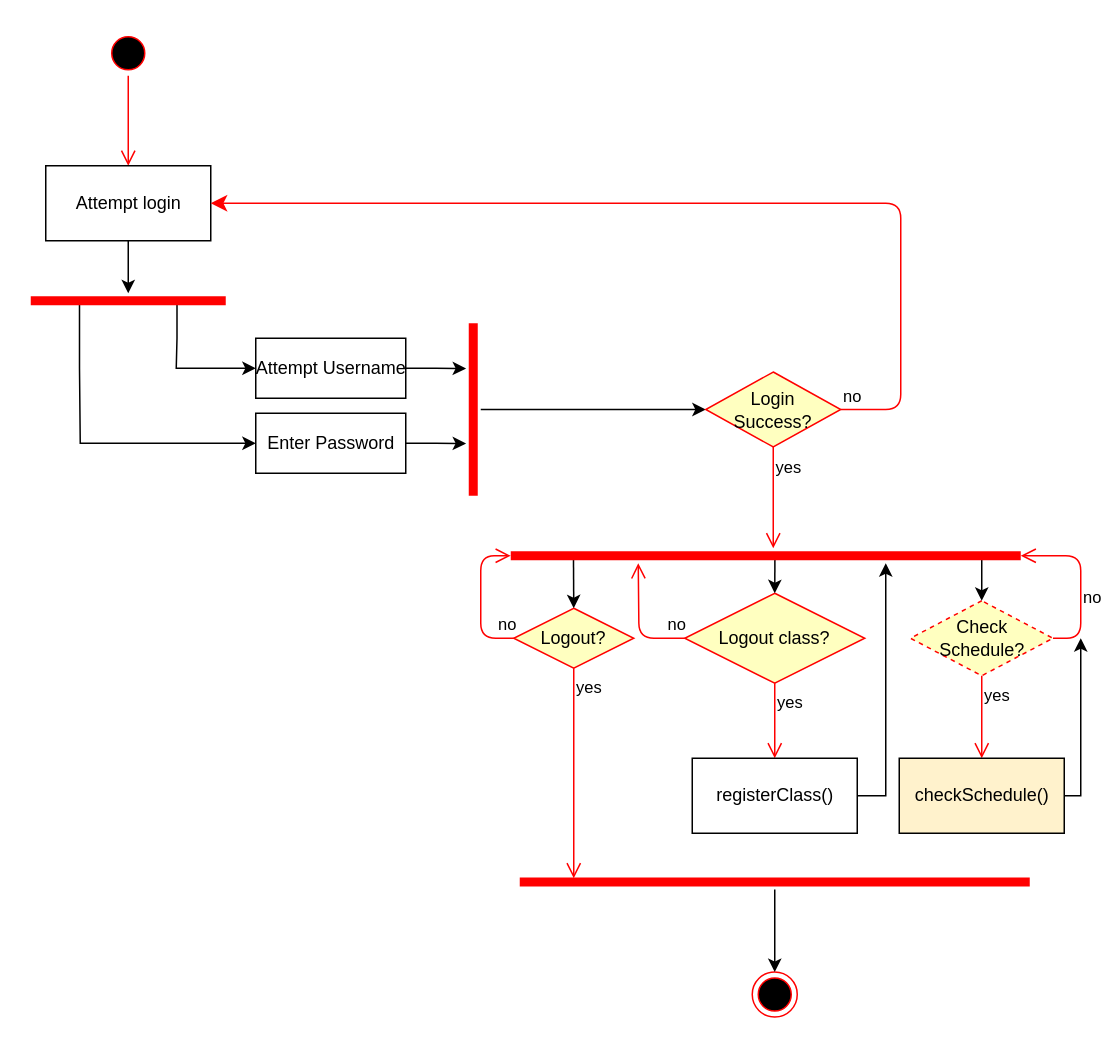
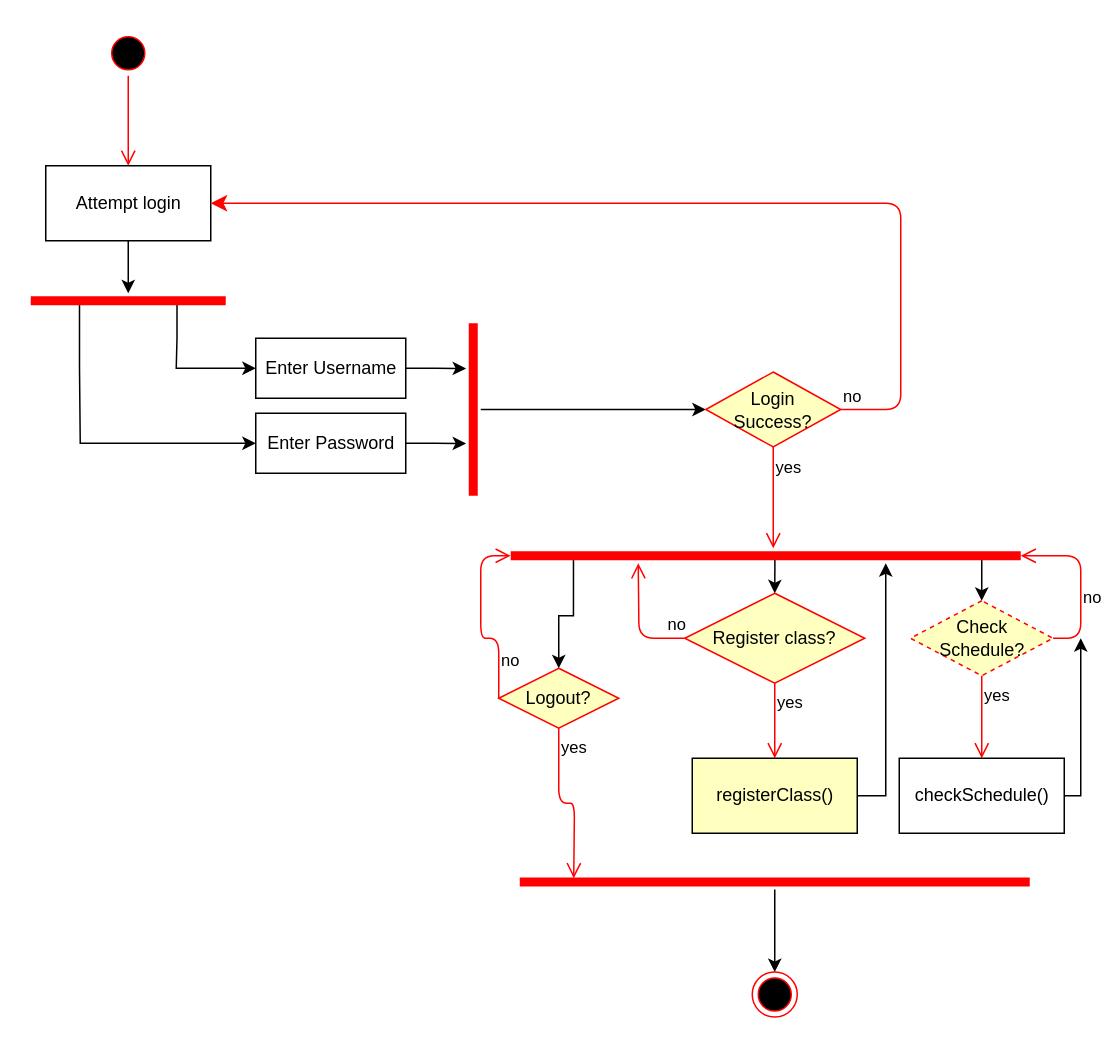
  <mxCell id="0" />
  <mxCell id="1" parent="0" />
  <mxCell id="2" value="" style="ellipse;html=1;shape=startState;fillColor=#000000;strokeColor=#ff0000;" parent="1" vertex="1"><mxGeometry x="70" y="20" width="30" height="30" as="geometry" /></mxCell>
  <mxCell id="3" value="" style="edgeStyle=orthogonalEdgeStyle;html=1;verticalAlign=bottom;endArrow=open;endSize=8;strokeColor=#ff0000;" parent="1" source="2" edge="1"><mxGeometry relative="1" as="geometry"><mxPoint x="85" y="110" as="targetPoint" /></mxGeometry></mxCell>
  <mxCell id="4" style="edgeStyle=orthogonalEdgeStyle;rounded=0;orthogonalLoop=1;jettySize=auto;html=1;exitX=0.5;exitY=1;exitDx=0;exitDy=0;" parent="1" source="5" edge="1"><mxGeometry relative="1" as="geometry"><mxPoint x="85" y="195" as="targetPoint" /></mxGeometry></mxCell>
  <mxCell id="5" value="Attempt login" style="html=1;" parent="1" vertex="1"><mxGeometry x="30" y="110" width="110" height="50" as="geometry" /></mxCell>
- <mxCell id="6" value="Logout class?" style="rhombus;whiteSpace=wrap;html=1;fillColor=#ffffc0;strokeColor=#ff0000;" parent="1" vertex="1"><mxGeometry x="456" y="395" width="120" height="60" as="geometry" /></mxCell>
+ <mxCell id="6" value="Register class?" style="rhombus;whiteSpace=wrap;html=1;fillColor=#ffffc0;strokeColor=#ff0000;" parent="1" vertex="1"><mxGeometry x="456" y="395" width="120" height="60" as="geometry" /></mxCell>
  <mxCell id="7" value="no" style="edgeStyle=orthogonalEdgeStyle;html=1;align=left;verticalAlign=bottom;endArrow=open;endSize=8;strokeColor=#ff0000;exitX=0;exitY=0.5;exitDx=0;exitDy=0;" parent="1" source="6" edge="1"><mxGeometry x="-0.666" relative="1" as="geometry"><mxPoint x="425" y="375" as="targetPoint" /><mxPoint as="offset" /></mxGeometry></mxCell>
  <mxCell id="8" value="yes" style="edgeStyle=orthogonalEdgeStyle;html=1;align=left;verticalAlign=top;endArrow=open;endSize=8;strokeColor=#ff0000;" parent="1" source="6" edge="1"><mxGeometry x="-1" relative="1" as="geometry"><mxPoint x="516" y="505" as="targetPoint" /></mxGeometry></mxCell>
  <mxCell id="9" value="Check Schedule?" style="rhombus;whiteSpace=wrap;html=1;fillColor=#ffffc0;strokeColor=#ff0000;flipV=0;flipH=1;direction=east;dashed=1;" parent="1" vertex="1"><mxGeometry x="606.5" y="400" width="95" height="50" as="geometry" /></mxCell>
  <mxCell id="10" value="no" style="edgeStyle=orthogonalEdgeStyle;html=1;align=left;verticalAlign=bottom;endArrow=open;endSize=8;strokeColor=#ff0000;exitX=1;exitY=0.5;exitDx=0;exitDy=0;entryX=1;entryY=0.5;entryDx=0;entryDy=0;entryPerimeter=0;" parent="1" source="9" target="31" edge="1"><mxGeometry x="-0.676" y="18" relative="1" as="geometry"><mxPoint x="729" y="440" as="targetPoint" /><mxPoint x="654" y="410" as="sourcePoint" /><Array as="points"><mxPoint x="720" y="425" /><mxPoint x="720" y="370" /></Array><mxPoint as="offset" /></mxGeometry></mxCell>
  <mxCell id="11" value="yes" style="edgeStyle=orthogonalEdgeStyle;html=1;align=left;verticalAlign=top;endArrow=open;endSize=8;strokeColor=#ff0000;exitX=0.5;exitY=1;exitDx=0;exitDy=0;" parent="1" source="9" edge="1"><mxGeometry x="-1" relative="1" as="geometry"><mxPoint x="654" y="505" as="targetPoint" /></mxGeometry></mxCell>
  <mxCell id="12" style="edgeStyle=orthogonalEdgeStyle;rounded=0;orthogonalLoop=1;jettySize=auto;html=1;exitX=0.25;exitY=0.5;exitDx=0;exitDy=0;exitPerimeter=0;" parent="1" source="14" edge="1"><mxGeometry relative="1" as="geometry"><mxPoint x="170" y="295" as="targetPoint" /><Array as="points"><mxPoint x="53" y="245" /><mxPoint x="53" y="285" /></Array></mxGeometry></mxCell>
  <mxCell id="13" style="edgeStyle=orthogonalEdgeStyle;rounded=0;orthogonalLoop=1;jettySize=auto;html=1;exitX=0.75;exitY=0.5;exitDx=0;exitDy=0;exitPerimeter=0;" parent="1" source="14" edge="1"><mxGeometry relative="1" as="geometry"><mxPoint x="170" y="245" as="targetPoint" /><Array as="points"><mxPoint x="117" y="225" /><mxPoint x="117" y="245" /></Array></mxGeometry></mxCell>
  <mxCell id="14" value="" style="shape=line;html=1;strokeWidth=6;strokeColor=#ff0000;" parent="1" vertex="1"><mxGeometry x="20" y="195" width="130" height="10" as="geometry" /></mxCell>
  <mxCell id="15" style="edgeStyle=orthogonalEdgeStyle;rounded=0;orthogonalLoop=1;jettySize=auto;html=1;exitX=1;exitY=0.5;exitDx=0;exitDy=0;" parent="1" source="16" edge="1"><mxGeometry relative="1" as="geometry"><mxPoint x="310.238" y="245.143" as="targetPoint" /></mxGeometry></mxCell>
- <mxCell id="16" value="Attempt Username" style="html=1;" parent="1" vertex="1"><mxGeometry x="170" y="225" width="100" height="40" as="geometry" /></mxCell>
+ <mxCell id="16" value="Enter Username" style="html=1;" parent="1" vertex="1"><mxGeometry x="170" y="225" width="100" height="40" as="geometry" /></mxCell>
  <mxCell id="17" style="edgeStyle=orthogonalEdgeStyle;rounded=0;orthogonalLoop=1;jettySize=auto;html=1;exitX=1;exitY=0.5;exitDx=0;exitDy=0;" parent="1" source="18" edge="1"><mxGeometry relative="1" as="geometry"><mxPoint x="310.238" y="295.143" as="targetPoint" /></mxGeometry></mxCell>
  <mxCell id="18" value="Enter Password" style="html=1;" parent="1" vertex="1"><mxGeometry x="170" y="275" width="100" height="40" as="geometry" /></mxCell>
  <mxCell id="19" style="edgeStyle=orthogonalEdgeStyle;rounded=0;orthogonalLoop=1;jettySize=auto;html=1;entryX=0;entryY=0.5;entryDx=0;entryDy=0;" parent="1" source="20" target="21" edge="1"><mxGeometry relative="1" as="geometry" /></mxCell>
  <mxCell id="20" value="" style="shape=line;html=1;strokeWidth=6;strokeColor=#ff0000;direction=south;" parent="1" vertex="1"><mxGeometry x="310" y="215" width="10" height="115" as="geometry" /></mxCell>
  <mxCell id="21" value="Login&lt;br&gt;Success?&lt;br&gt;" style="rhombus;whiteSpace=wrap;html=1;fillColor=#ffffc0;strokeColor=#ff0000;" parent="1" vertex="1"><mxGeometry x="470" y="247.5" width="90" height="50" as="geometry" /></mxCell>
  <mxCell id="22" value="no" style="edgeStyle=orthogonalEdgeStyle;html=1;align=left;verticalAlign=bottom;endArrow=classic;endSize=8;strokeColor=#ff0000;entryX=1;entryY=0.5;entryDx=0;entryDy=0;" parent="1" source="21" target="5" edge="1"><mxGeometry x="-1" relative="1" as="geometry"><mxPoint x="500" y="145" as="targetPoint" /><Array as="points"><mxPoint x="600" y="272" /><mxPoint x="600" y="135" /></Array></mxGeometry></mxCell>
  <mxCell id="23" value="yes" style="edgeStyle=orthogonalEdgeStyle;html=1;align=left;verticalAlign=top;endArrow=open;endSize=8;strokeColor=#ff0000;exitX=0.5;exitY=1;exitDx=0;exitDy=0;" parent="1" source="21" edge="1"><mxGeometry x="-1" relative="1" as="geometry"><mxPoint x="515" y="365" as="targetPoint" /></mxGeometry></mxCell>
- <mxCell id="24" value="Logout?" style="rhombus;whiteSpace=wrap;html=1;fillColor=#ffffc0;strokeColor=#ff0000;" parent="1" vertex="1"><mxGeometry x="342" y="405" width="80" height="40" as="geometry" /></mxCell>
+ <mxCell id="24" value="Logout?" style="rhombus;whiteSpace=wrap;html=1;fillColor=#ffffc0;strokeColor=#ff0000;" parent="1" vertex="1"><mxGeometry x="332" y="445" width="80" height="40" as="geometry" /></mxCell>
  <mxCell id="25" value="no" style="edgeStyle=orthogonalEdgeStyle;html=1;align=left;verticalAlign=bottom;endArrow=open;endSize=8;strokeColor=#ff0000;exitX=0;exitY=0.5;exitDx=0;exitDy=0;entryX=0;entryY=0.5;entryDx=0;entryDy=0;entryPerimeter=0;" parent="1" source="24" target="31" edge="1"><mxGeometry x="-0.753" relative="1" as="geometry"><mxPoint x="312" y="440" as="targetPoint" /><Array as="points"><mxPoint x="320" y="425" /><mxPoint x="320" y="370" /></Array><mxPoint as="offset" /></mxGeometry></mxCell>
  <mxCell id="26" value="yes" style="edgeStyle=orthogonalEdgeStyle;html=1;align=left;verticalAlign=top;endArrow=open;endSize=8;strokeColor=#ff0000;exitX=0.5;exitY=1;exitDx=0;exitDy=0;" parent="1" source="24" edge="1"><mxGeometry x="-1" relative="1" as="geometry"><mxPoint x="382" y="585" as="targetPoint" /></mxGeometry></mxCell>
  <mxCell id="27" value="" style="ellipse;html=1;shape=endState;fillColor=#000000;strokeColor=#ff0000;" parent="1" vertex="1"><mxGeometry x="501" y="647.5" width="30" height="30" as="geometry" /></mxCell>
  <mxCell id="28" style="edgeStyle=orthogonalEdgeStyle;rounded=0;orthogonalLoop=1;jettySize=auto;html=1;entryX=0.5;entryY=0;entryDx=0;entryDy=0;" parent="1" target="9" edge="1"><mxGeometry relative="1" as="geometry"><mxPoint x="605" y="395.2" as="targetPoint" /><mxPoint x="654" y="371" as="sourcePoint" /></mxGeometry></mxCell>
  <mxCell id="29" style="edgeStyle=orthogonalEdgeStyle;rounded=0;orthogonalLoop=1;jettySize=auto;html=1;entryX=0.5;entryY=0;entryDx=0;entryDy=0;exitX=0.518;exitY=0.5;exitDx=0;exitDy=0;exitPerimeter=0;" parent="1" source="31" target="6" edge="1"><mxGeometry relative="1" as="geometry"><Array as="points" /></mxGeometry></mxCell>
  <mxCell id="30" style="edgeStyle=orthogonalEdgeStyle;rounded=0;orthogonalLoop=1;jettySize=auto;html=1;exitX=0.123;exitY=0.621;exitDx=0;exitDy=0;exitPerimeter=0;entryX=0.5;entryY=0;entryDx=0;entryDy=0;" parent="1" source="31" target="24" edge="1"><mxGeometry relative="1" as="geometry" /></mxCell>
  <mxCell id="31" value="" style="shape=line;html=1;strokeWidth=6;strokeColor=#ff0000;" parent="1" vertex="1"><mxGeometry x="340" y="365" width="340" height="10" as="geometry" /></mxCell>
  <mxCell id="32" style="edgeStyle=orthogonalEdgeStyle;rounded=0;orthogonalLoop=1;jettySize=auto;html=1;entryX=0.5;entryY=0;entryDx=0;entryDy=0;" parent="1" source="33" target="27" edge="1"><mxGeometry relative="1" as="geometry" /></mxCell>
  <mxCell id="33" value="" style="shape=line;html=1;strokeWidth=6;strokeColor=#ff0000;" parent="1" vertex="1"><mxGeometry x="346" y="582.5" width="340" height="10" as="geometry" /></mxCell>
  <mxCell id="34" style="edgeStyle=orthogonalEdgeStyle;rounded=0;orthogonalLoop=1;jettySize=auto;html=1;exitX=1;exitY=0.5;exitDx=0;exitDy=0;" parent="1" source="35" edge="1"><mxGeometry relative="1" as="geometry"><mxPoint x="590" y="375" as="targetPoint" /><Array as="points"><mxPoint x="590" y="530" /></Array></mxGeometry></mxCell>
- <mxCell id="35" value="registerClass()" style="html=1;" parent="1" vertex="1"><mxGeometry x="461" y="505" width="110" height="50" as="geometry" /></mxCell>
+ <mxCell id="35" value="registerClass()" style="html=1;fillColor=#ffffc0;" parent="1" vertex="1"><mxGeometry x="461" y="505" width="110" height="50" as="geometry" /></mxCell>
  <mxCell id="36" style="edgeStyle=orthogonalEdgeStyle;rounded=0;orthogonalLoop=1;jettySize=auto;html=1;" parent="1" source="37" edge="1"><mxGeometry relative="1" as="geometry"><mxPoint x="720" y="425" as="targetPoint" /><Array as="points"><mxPoint x="720" y="530" /></Array></mxGeometry></mxCell>
- <mxCell id="37" value="checkSchedule()" style="html=1;fillColor=#fff2cc;" parent="1" vertex="1"><mxGeometry x="599" y="505" width="110" height="50" as="geometry" /></mxCell>
+ <mxCell id="37" value="checkSchedule()" style="html=1;" parent="1" vertex="1"><mxGeometry x="599" y="505" width="110" height="50" as="geometry" /></mxCell>
